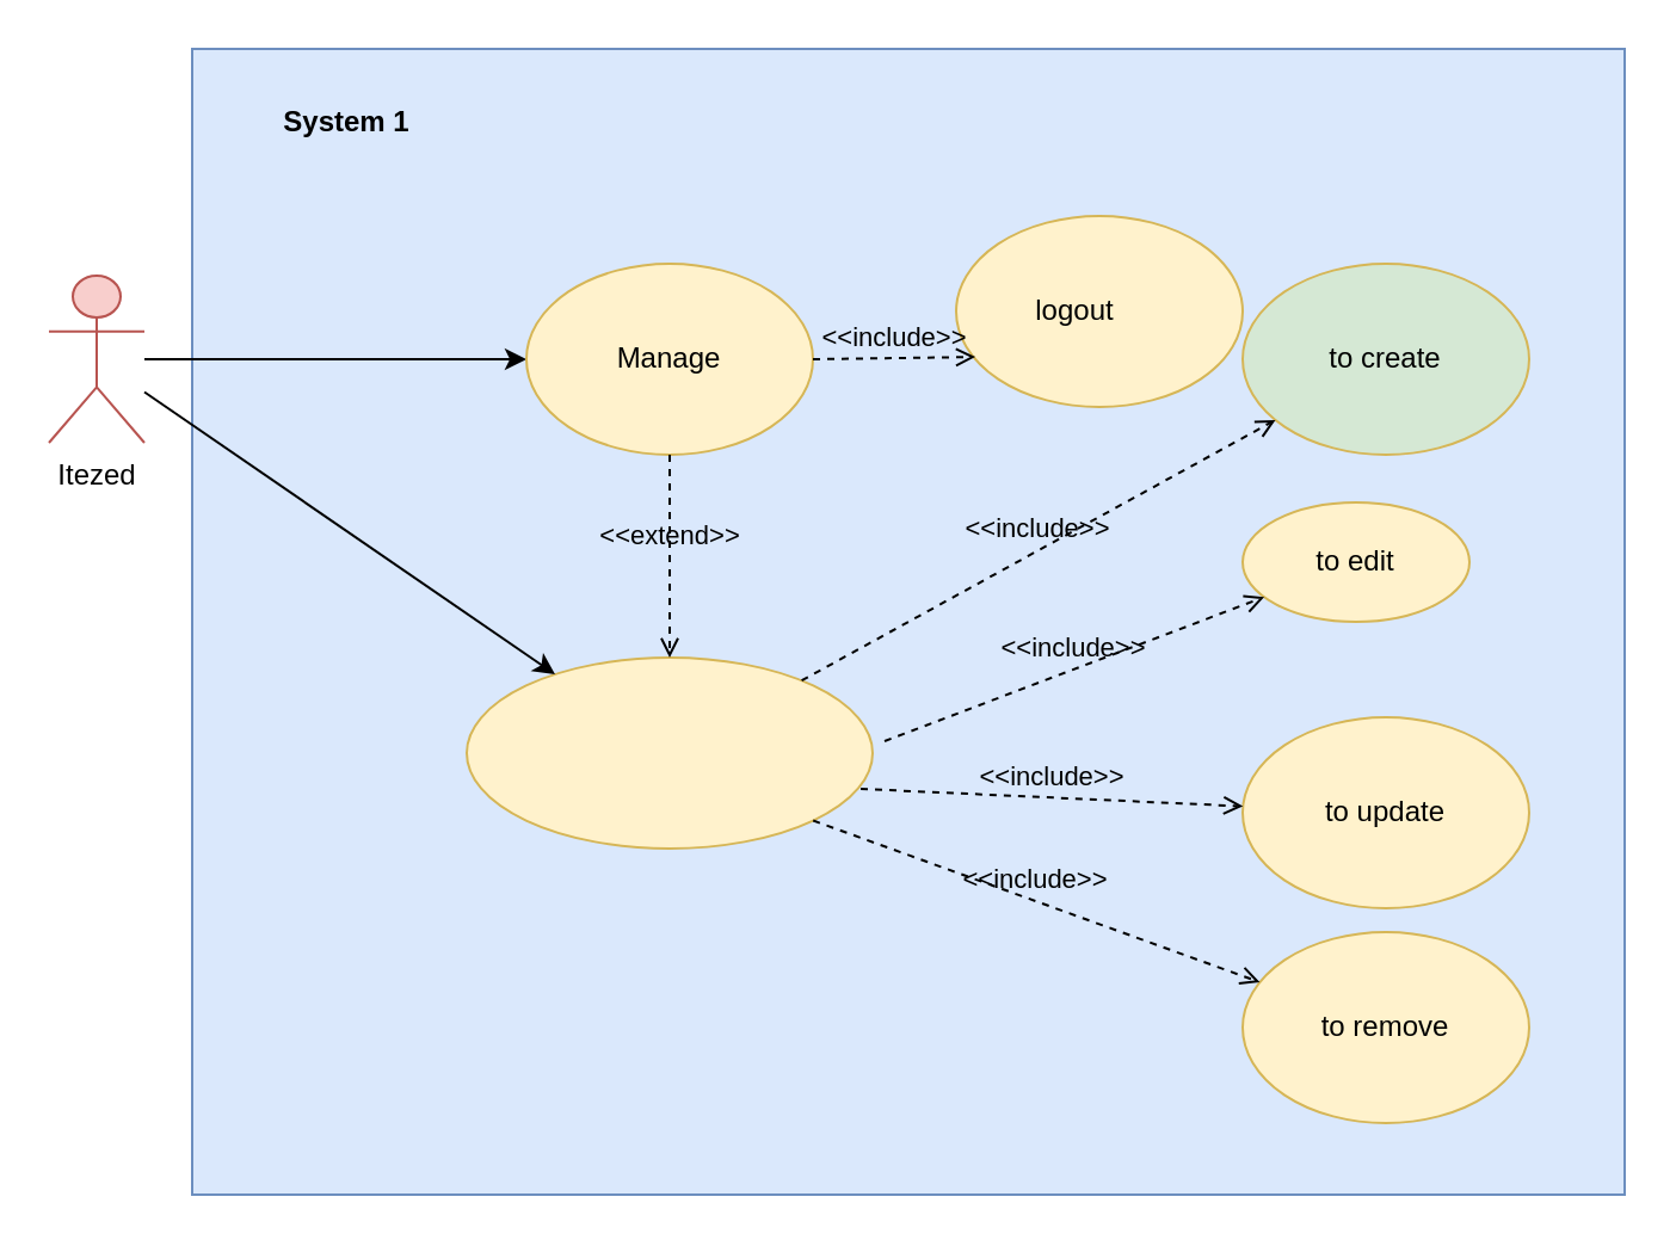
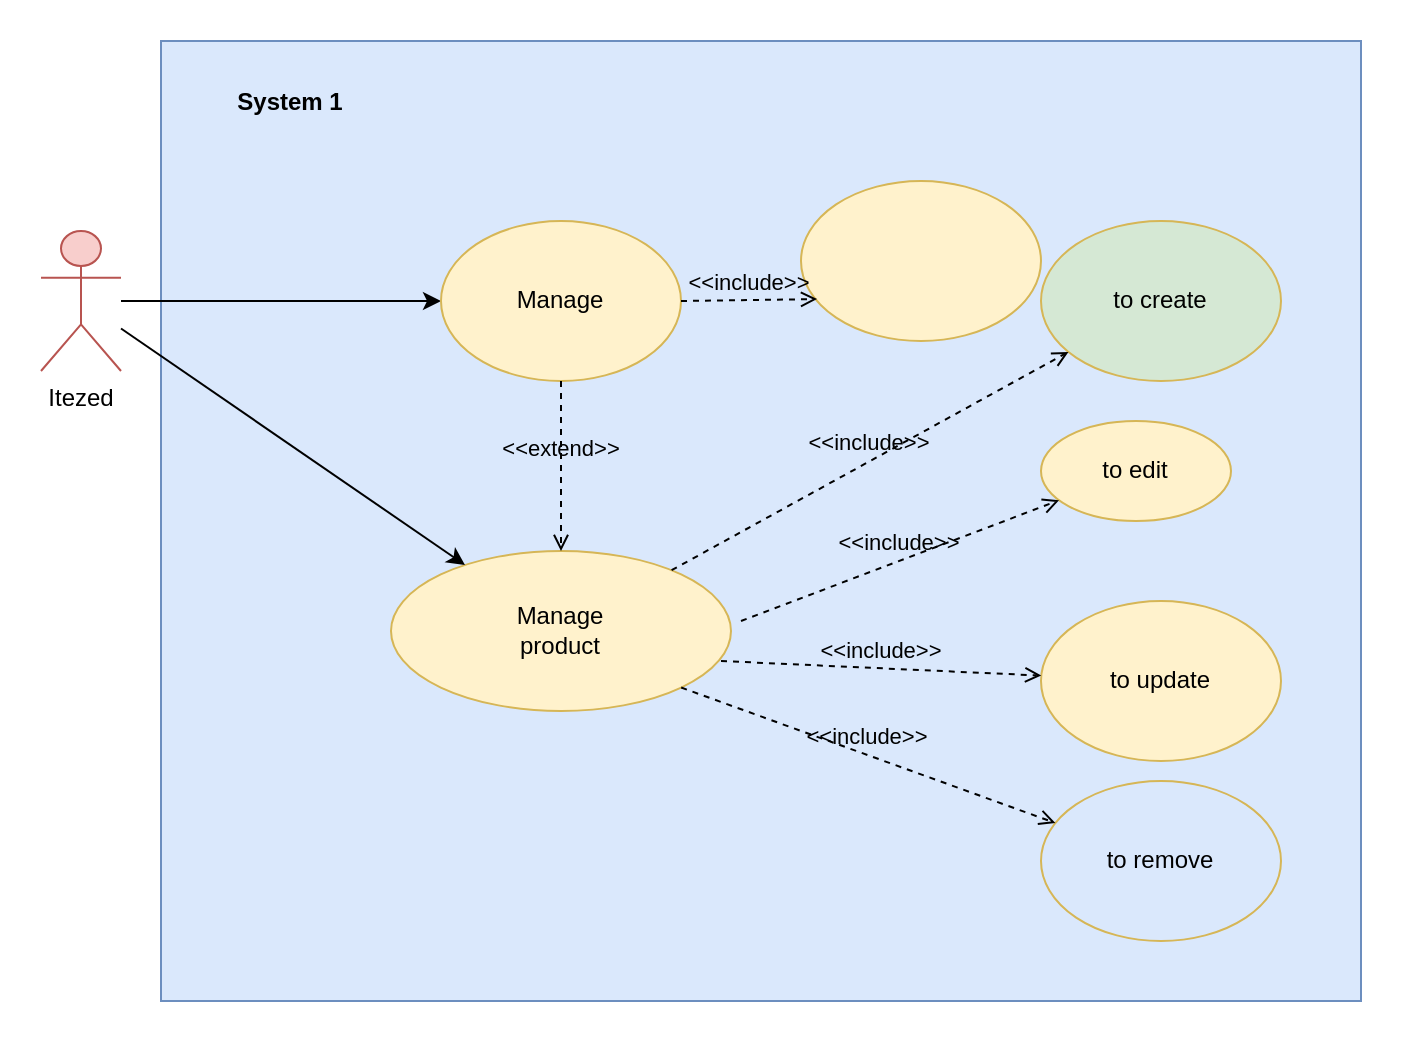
  <mxCell id="0" />
  <mxCell id="1" parent="0" />
  <mxCell id="2" value="" style="rounded=0;whiteSpace=wrap;html=1;fillColor=#dae8fc;strokeColor=#6c8ebf;" vertex="1" parent="1"><mxGeometry x="80" y="20" width="600" height="480" as="geometry" /></mxCell>
  <mxCell id="3" style="edgeStyle=orthogonalEdgeStyle;rounded=0;orthogonalLoop=1;jettySize=auto;html=1;" edge="1" parent="1" source="4" target="5"><mxGeometry relative="1" as="geometry"><Array as="points"><mxPoint x="110" y="150" /><mxPoint x="110" y="150" /></Array></mxGeometry></mxCell>
  <mxCell id="4" value="Itezed&lt;br&gt;" style="shape=umlActor;verticalLabelPosition=bottom;verticalAlign=top;html=1;outlineConnect=0;fillColor=#f8cecc;strokeColor=#b85450;" vertex="1" parent="1"><mxGeometry x="20" y="115" width="40" height="70" as="geometry" /></mxCell>
  <mxCell id="5" value="" style="ellipse;whiteSpace=wrap;html=1;fillColor=#fff2cc;strokeColor=#d6b656;" vertex="1" parent="1"><mxGeometry x="220" y="110" width="120" height="80" as="geometry" /></mxCell>
  <mxCell id="6" value="Manage" style="text;html=1;strokeColor=none;fillColor=none;align=center;verticalAlign=middle;whiteSpace=wrap;rounded=0;" vertex="1" parent="1"><mxGeometry x="250" y="135" width="60" height="30" as="geometry" /></mxCell>
  <mxCell id="7" value="" style="ellipse;whiteSpace=wrap;html=1;fillColor=#fff2cc;strokeColor=#d6b656;" vertex="1" parent="1"><mxGeometry x="195" y="275" width="170" height="80" as="geometry" /></mxCell>
+ <mxCell id="8" value="Manage product&lt;br&gt;" style="text;html=1;strokeColor=none;fillColor=none;align=center;verticalAlign=middle;whiteSpace=wrap;rounded=0;" vertex="1" parent="1"><mxGeometry x="250" y="300" width="60" height="30" as="geometry" /></mxCell>
  <mxCell id="9" value="" style="endArrow=classic;html=1;rounded=0;" edge="1" parent="1" source="4" target="7"><mxGeometry width="50" height="50" relative="1" as="geometry"><mxPoint x="300" y="360" as="sourcePoint" /><mxPoint x="350" y="310" as="targetPoint" /></mxGeometry></mxCell>
  <mxCell id="10" value="&amp;lt;&amp;lt;extend&amp;gt;&amp;gt;" style="html=1;verticalAlign=bottom;labelBackgroundColor=none;endArrow=open;endFill=0;dashed=1;rounded=0;exitX=0.5;exitY=1;exitDx=0;exitDy=0;" edge="1" parent="1" source="5" target="7"><mxGeometry width="160" relative="1" as="geometry"><mxPoint x="250" y="320" as="sourcePoint" /><mxPoint x="410" y="320" as="targetPoint" /></mxGeometry></mxCell>
  <mxCell id="11" value="to create" style="ellipse;whiteSpace=wrap;html=1;fillColor=#d5e8d4;strokeColor=#d6b656;" vertex="1" parent="1"><mxGeometry x="520" y="110" width="120" height="80" as="geometry" /></mxCell>
  <mxCell id="12" value="to edit" style="ellipse;whiteSpace=wrap;html=1;fillColor=#fff2cc;strokeColor=#d6b656;" vertex="1" parent="1"><mxGeometry x="520" y="210" width="95" height="50" as="geometry" /></mxCell>
  <mxCell id="13" value="to update" style="ellipse;whiteSpace=wrap;html=1;fillColor=#fff2cc;strokeColor=#d6b656;" vertex="1" parent="1"><mxGeometry x="520" y="300" width="120" height="80" as="geometry" /></mxCell>
- <mxCell id="14" value="to remove" style="ellipse;whiteSpace=wrap;html=1;fillColor=#fff2cc;strokeColor=#d6b656;" vertex="1" parent="1"><mxGeometry x="520" y="390" width="120" height="80" as="geometry" /></mxCell>
+ <mxCell id="14" value="to remove" style="ellipse;whiteSpace=wrap;html=1;fillColor=#dae8fc;strokeColor=#d6b656;" vertex="1" parent="1"><mxGeometry x="520" y="390" width="120" height="80" as="geometry" /></mxCell>
  <mxCell id="15" value="&amp;lt;&amp;lt;include&amp;gt;&amp;gt;" style="html=1;verticalAlign=bottom;labelBackgroundColor=none;endArrow=open;endFill=0;dashed=1;rounded=0;" edge="1" parent="1" source="7" target="11"><mxGeometry width="160" relative="1" as="geometry"><mxPoint x="250" y="320" as="sourcePoint" /><mxPoint x="410" y="320" as="targetPoint" /></mxGeometry></mxCell>
  <mxCell id="16" value="&amp;lt;&amp;lt;include&amp;gt;&amp;gt;" style="html=1;verticalAlign=bottom;labelBackgroundColor=none;endArrow=open;endFill=0;dashed=1;rounded=0;" edge="1" parent="1" target="12"><mxGeometry width="160" relative="1" as="geometry"><mxPoint x="370" y="310" as="sourcePoint" /><mxPoint x="410" y="320" as="targetPoint" /></mxGeometry></mxCell>
  <mxCell id="17" value="&amp;lt;&amp;lt;include&amp;gt;&amp;gt;" style="html=1;verticalAlign=bottom;labelBackgroundColor=none;endArrow=open;endFill=0;dashed=1;rounded=0;" edge="1" parent="1" target="13"><mxGeometry width="160" relative="1" as="geometry"><mxPoint x="360" y="330" as="sourcePoint" /><mxPoint x="410" y="320" as="targetPoint" /></mxGeometry></mxCell>
  <mxCell id="18" value="&amp;lt;&amp;lt;include&amp;gt;&amp;gt;" style="html=1;verticalAlign=bottom;labelBackgroundColor=none;endArrow=open;endFill=0;dashed=1;rounded=0;exitX=1;exitY=1;exitDx=0;exitDy=0;" edge="1" parent="1" source="7" target="14"><mxGeometry width="160" relative="1" as="geometry"><mxPoint x="250" y="320" as="sourcePoint" /><mxPoint x="410" y="320" as="targetPoint" /></mxGeometry></mxCell>
  <mxCell id="19" value="" style="ellipse;whiteSpace=wrap;html=1;fillColor=#fff2cc;strokeColor=#d6b656;" vertex="1" parent="1"><mxGeometry x="400" y="90" width="120" height="80" as="geometry" /></mxCell>
  <mxCell id="20" value="&amp;lt;&amp;lt;include&amp;gt;&amp;gt;" style="html=1;verticalAlign=bottom;labelBackgroundColor=none;endArrow=open;endFill=0;dashed=1;rounded=0;entryX=0.067;entryY=0.738;entryDx=0;entryDy=0;entryPerimeter=0;" edge="1" parent="1" source="5" target="19"><mxGeometry width="160" relative="1" as="geometry"><mxPoint x="250" y="320" as="sourcePoint" /><mxPoint x="410" y="320" as="targetPoint" /></mxGeometry></mxCell>
- <mxCell id="21" value="logout" style="text;html=1;strokeColor=none;fillColor=none;align=center;verticalAlign=middle;whiteSpace=wrap;rounded=0;" vertex="1" parent="1"><mxGeometry x="420" y="115" width="60" height="30" as="geometry" /></mxCell>
  <mxCell id="22" value="System 1" style="text;align=center;fontStyle=1;verticalAlign=middle;spacingLeft=3;spacingRight=3;strokeColor=none;rotatable=0;points=[[0,0.5],[1,0.5]];portConstraint=eastwest;" vertex="1" parent="1"><mxGeometry x="80" y="30" width="130" height="40" as="geometry" /></mxCell>
